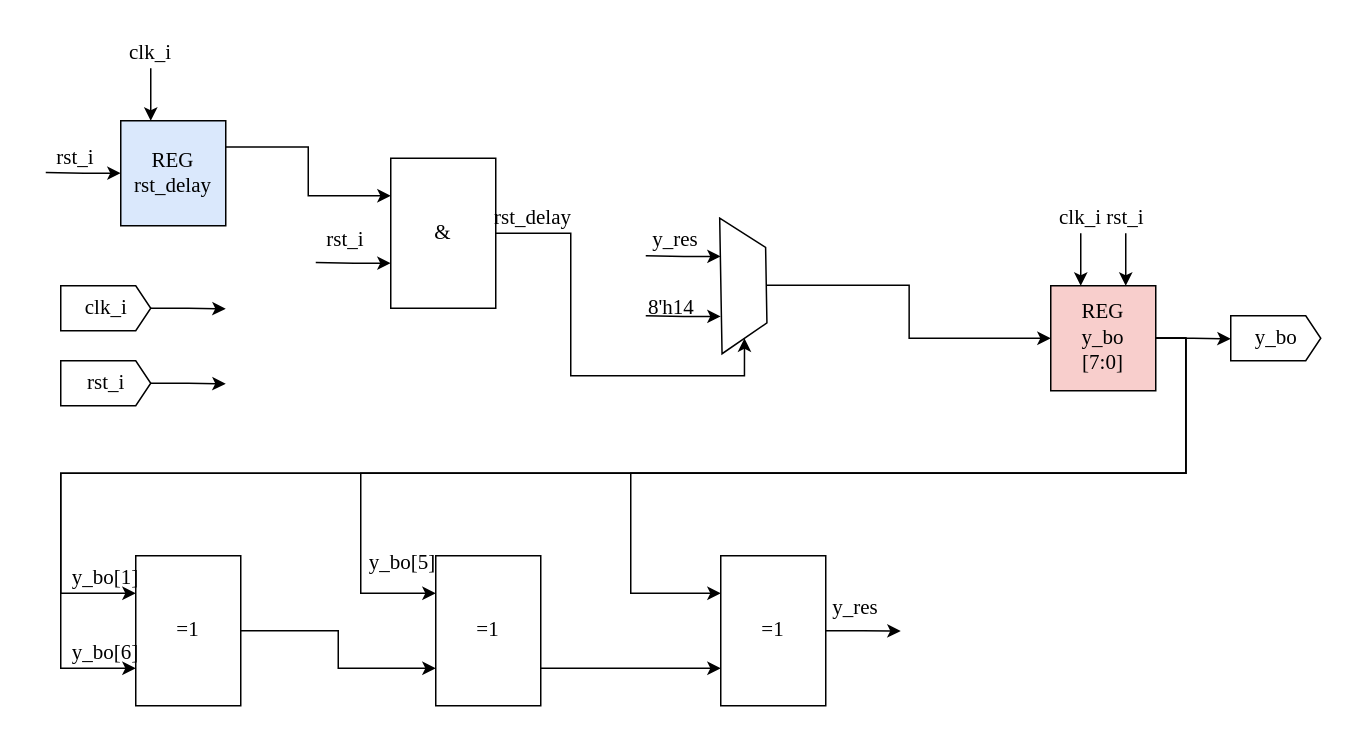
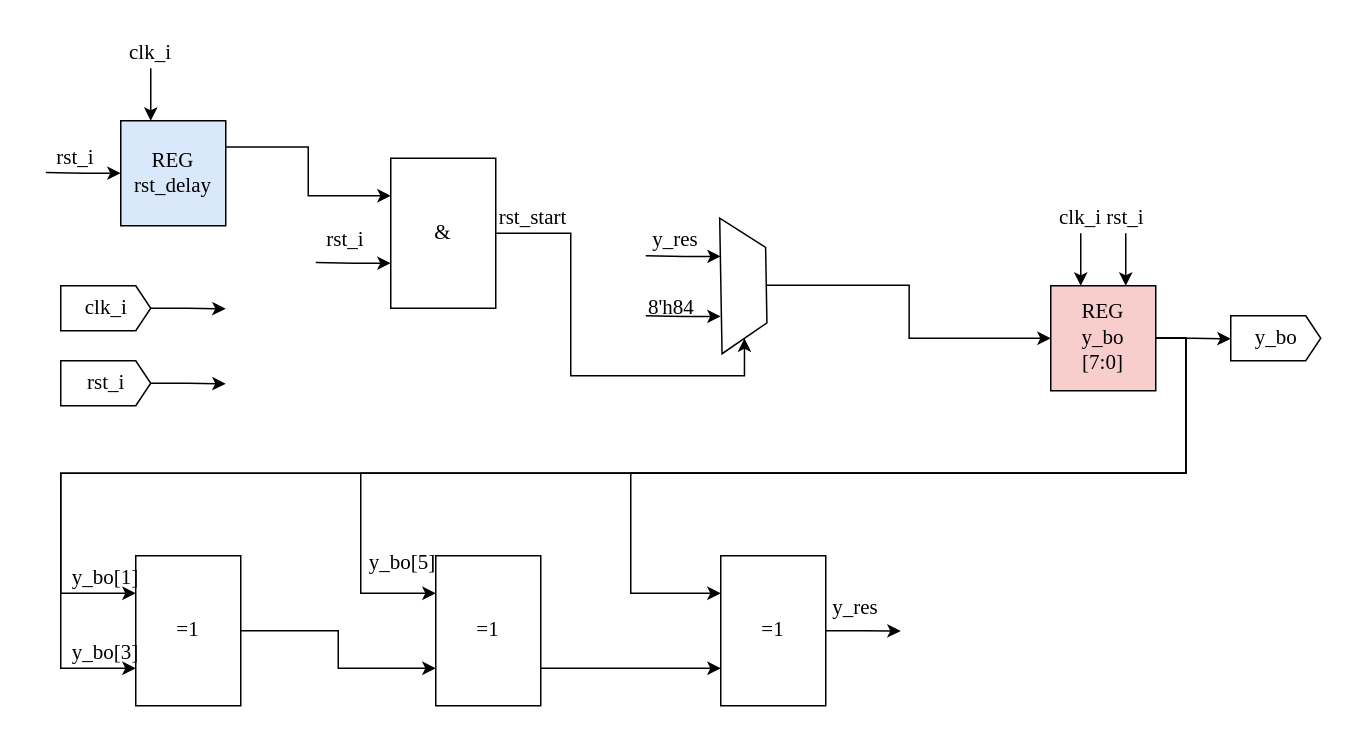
  <mxCell id="0" />
  <mxCell id="1" parent="0" />
  <mxCell id="2" style="edgeStyle=orthogonalEdgeStyle;rounded=0;orthogonalLoop=1;jettySize=auto;html=1;exitX=1;exitY=0.5;exitDx=0;exitDy=0;exitPerimeter=0;fontFamily=Times New Roman;fontSize=14;" edge="1" parent="1" source="3"><mxGeometry relative="1" as="geometry"><mxPoint x="150" y="205.412" as="targetPoint" /></mxGeometry></mxCell>
  <mxCell id="3" value="clk_i" style="html=1;shadow=0;dashed=0;align=center;verticalAlign=middle;shape=mxgraph.arrows2.arrow;dy=0;dx=10;notch=0;fontFamily=Times New Roman;fontSize=14;" vertex="1" parent="1"><mxGeometry x="40" y="190" width="60" height="30" as="geometry" /></mxCell>
  <mxCell id="4" style="edgeStyle=orthogonalEdgeStyle;rounded=0;orthogonalLoop=1;jettySize=auto;html=1;exitX=1;exitY=0.5;exitDx=0;exitDy=0;exitPerimeter=0;fontFamily=Times New Roman;fontSize=14;" edge="1" parent="1" source="5"><mxGeometry relative="1" as="geometry"><mxPoint x="150" y="255.412" as="targetPoint" /></mxGeometry></mxCell>
  <mxCell id="5" value="rst_i" style="html=1;shadow=0;dashed=0;align=center;verticalAlign=middle;shape=mxgraph.arrows2.arrow;dy=0;dx=10;notch=0;fontFamily=Times New Roman;fontSize=14;" vertex="1" parent="1"><mxGeometry x="40" y="240" width="60" height="30" as="geometry" /></mxCell>
  <mxCell id="6" style="edgeStyle=orthogonalEdgeStyle;rounded=0;orthogonalLoop=1;jettySize=auto;html=1;exitX=1;exitY=0.25;exitDx=0;exitDy=0;entryX=0;entryY=0.25;entryDx=0;entryDy=0;fontFamily=Times New Roman;fontSize=14;" edge="1" parent="1" source="7" target="12"><mxGeometry relative="1" as="geometry" /></mxCell>
  <mxCell id="7" value="REG&lt;div style=&quot;font-size: 14px;&quot;&gt;rst_delay&lt;/div&gt;" style="whiteSpace=wrap;html=1;aspect=fixed;fontFamily=Times New Roman;fontSize=14;fillColor=#dae8fc;" vertex="1" parent="1"><mxGeometry x="80" y="80" width="70" height="70" as="geometry" /></mxCell>
  <mxCell id="8" style="edgeStyle=orthogonalEdgeStyle;rounded=0;orthogonalLoop=1;jettySize=auto;html=1;fontFamily=Times New Roman;fontSize=14;" edge="1" parent="1"><mxGeometry relative="1" as="geometry"><mxPoint x="100" y="80" as="targetPoint" /><mxPoint x="100" y="45" as="sourcePoint" /></mxGeometry></mxCell>
  <mxCell id="9" value="clk_i" style="text;html=1;align=center;verticalAlign=middle;whiteSpace=wrap;rounded=0;fontFamily=Times New Roman;fontSize=14;" vertex="1" parent="1"><mxGeometry x="70" y="20" width="60" height="30" as="geometry" /></mxCell>
  <mxCell id="10" value="rst_i" style="text;html=1;align=center;verticalAlign=middle;whiteSpace=wrap;rounded=0;fontFamily=Times New Roman;fontSize=14;" vertex="1" parent="1"><mxGeometry x="20" y="90" width="60" height="30" as="geometry" /></mxCell>
  <mxCell id="11" style="edgeStyle=orthogonalEdgeStyle;rounded=0;orthogonalLoop=1;jettySize=auto;html=1;exitX=1;exitY=0.5;exitDx=0;exitDy=0;entryX=1;entryY=0.5;entryDx=0;entryDy=0;fontFamily=Times New Roman;fontSize=14;" edge="1" parent="1" source="12" target="29"><mxGeometry relative="1" as="geometry"><mxPoint x="380" y="155" as="targetPoint" /><Array as="points"><mxPoint x="380" y="155" /><mxPoint x="380" y="250" /><mxPoint x="496" y="250" /></Array></mxGeometry></mxCell>
  <mxCell id="12" value="&amp;amp;" style="rounded=0;whiteSpace=wrap;html=1;fontFamily=Times New Roman;fontSize=14;" vertex="1" parent="1"><mxGeometry x="260" y="105" width="70" height="100" as="geometry" /></mxCell>
  <mxCell id="13" style="edgeStyle=orthogonalEdgeStyle;rounded=0;orthogonalLoop=1;jettySize=auto;html=1;exitX=1;exitY=0.5;exitDx=0;exitDy=0;exitPerimeter=0;fontFamily=Times New Roman;fontSize=14;" edge="1" parent="1"><mxGeometry relative="1" as="geometry"><mxPoint x="80" y="114.912" as="targetPoint" /><mxPoint x="30" y="114.5" as="sourcePoint" /></mxGeometry></mxCell>
- <mxCell id="14" value="rst_delay" style="text;html=1;align=center;verticalAlign=middle;whiteSpace=wrap;rounded=0;fontFamily=Times New Roman;fontSize=14;" vertex="1" parent="1"><mxGeometry x="325" y="130" width="60" height="30" as="geometry" /></mxCell>
+ <mxCell id="14" value="rst_start" style="text;html=1;align=center;verticalAlign=middle;whiteSpace=wrap;rounded=0;fontFamily=Times New Roman;fontSize=14;" vertex="1" parent="1"><mxGeometry x="325" y="130" width="60" height="30" as="geometry" /></mxCell>
  <mxCell id="15" value="rst_i" style="text;html=1;align=center;verticalAlign=middle;whiteSpace=wrap;rounded=0;fontFamily=Times New Roman;fontSize=14;" vertex="1" parent="1"><mxGeometry x="200" y="144.73" width="60" height="30" as="geometry" /></mxCell>
  <mxCell id="16" style="edgeStyle=orthogonalEdgeStyle;rounded=0;orthogonalLoop=1;jettySize=auto;html=1;exitX=1;exitY=0.5;exitDx=0;exitDy=0;exitPerimeter=0;fontFamily=Times New Roman;fontSize=14;" edge="1" parent="1"><mxGeometry relative="1" as="geometry"><mxPoint x="260" y="174.912" as="targetPoint" /><mxPoint x="210" y="174.5" as="sourcePoint" /></mxGeometry></mxCell>
  <mxCell id="17" style="edgeStyle=orthogonalEdgeStyle;rounded=0;orthogonalLoop=1;jettySize=auto;html=1;exitX=1;exitY=0.5;exitDx=0;exitDy=0;fontFamily=Times New Roman;fontSize=14;" edge="1" parent="1" source="22"><mxGeometry relative="1" as="geometry"><mxPoint x="820" y="225.412" as="targetPoint" /></mxGeometry></mxCell>
  <mxCell id="18" style="edgeStyle=orthogonalEdgeStyle;rounded=0;orthogonalLoop=1;jettySize=auto;html=1;exitX=1;exitY=0.5;exitDx=0;exitDy=0;entryX=0;entryY=0.25;entryDx=0;entryDy=0;fontFamily=Times New Roman;fontSize=14;" edge="1" parent="1" source="22" target="35"><mxGeometry relative="1" as="geometry"><Array as="points"><mxPoint x="790" y="225" /><mxPoint x="790" y="315" /><mxPoint x="40" y="315" /><mxPoint x="40" y="395" /></Array></mxGeometry></mxCell>
  <mxCell id="19" style="edgeStyle=orthogonalEdgeStyle;rounded=0;orthogonalLoop=1;jettySize=auto;html=1;exitX=1;exitY=0.5;exitDx=0;exitDy=0;entryX=0;entryY=0.75;entryDx=0;entryDy=0;fontFamily=Times New Roman;fontSize=14;" edge="1" parent="1" source="22" target="35"><mxGeometry relative="1" as="geometry"><Array as="points"><mxPoint x="790" y="225" /><mxPoint x="790" y="315" /><mxPoint x="40" y="315" /><mxPoint x="40" y="445" /></Array></mxGeometry></mxCell>
  <mxCell id="20" style="edgeStyle=orthogonalEdgeStyle;rounded=0;orthogonalLoop=1;jettySize=auto;html=1;exitX=1;exitY=0.5;exitDx=0;exitDy=0;entryX=0;entryY=0.25;entryDx=0;entryDy=0;fontFamily=Times New Roman;fontSize=14;" edge="1" parent="1" source="22" target="39"><mxGeometry relative="1" as="geometry"><Array as="points"><mxPoint x="790" y="225" /><mxPoint x="790" y="315" /><mxPoint x="240" y="315" /><mxPoint x="240" y="395" /></Array></mxGeometry></mxCell>
  <mxCell id="21" style="edgeStyle=orthogonalEdgeStyle;rounded=0;orthogonalLoop=1;jettySize=auto;html=1;exitX=1;exitY=0.5;exitDx=0;exitDy=0;entryX=0;entryY=0.25;entryDx=0;entryDy=0;fontFamily=Times New Roman;fontSize=14;" edge="1" parent="1" source="22" target="42"><mxGeometry relative="1" as="geometry"><Array as="points"><mxPoint x="790" y="225" /><mxPoint x="790" y="315" /><mxPoint x="420" y="315" /><mxPoint x="420" y="395" /></Array></mxGeometry></mxCell>
  <mxCell id="22" value="REG&lt;div style=&quot;font-size: 14px;&quot;&gt;y_bo&lt;/div&gt;&lt;div style=&quot;font-size: 14px;&quot;&gt;[7:0]&lt;/div&gt;" style="whiteSpace=wrap;html=1;aspect=fixed;fontFamily=Times New Roman;fontSize=14;fillColor=#f8cecc;" vertex="1" parent="1"><mxGeometry x="700" y="190" width="70" height="70" as="geometry" /></mxCell>
  <mxCell id="23" style="edgeStyle=orthogonalEdgeStyle;rounded=0;orthogonalLoop=1;jettySize=auto;html=1;fontFamily=Times New Roman;fontSize=14;" edge="1" parent="1"><mxGeometry relative="1" as="geometry"><mxPoint x="720" y="190" as="targetPoint" /><mxPoint x="720" y="155" as="sourcePoint" /></mxGeometry></mxCell>
  <mxCell id="24" value="clk_i" style="text;html=1;align=center;verticalAlign=middle;whiteSpace=wrap;rounded=0;fontFamily=Times New Roman;fontSize=14;" vertex="1" parent="1"><mxGeometry x="690" y="130" width="60" height="30" as="geometry" /></mxCell>
  <mxCell id="25" style="edgeStyle=orthogonalEdgeStyle;rounded=0;orthogonalLoop=1;jettySize=auto;html=1;fontFamily=Times New Roman;fontSize=14;" edge="1" parent="1"><mxGeometry relative="1" as="geometry"><mxPoint x="750" y="190" as="targetPoint" /><mxPoint x="750" y="155" as="sourcePoint" /></mxGeometry></mxCell>
  <mxCell id="26" value="rst_i" style="text;html=1;align=center;verticalAlign=middle;whiteSpace=wrap;rounded=0;fontFamily=Times New Roman;fontSize=14;" vertex="1" parent="1"><mxGeometry x="720" y="130" width="60" height="30" as="geometry" /></mxCell>
  <mxCell id="27" value="y_bo" style="html=1;shadow=0;dashed=0;align=center;verticalAlign=middle;shape=mxgraph.arrows2.arrow;dy=0;dx=10;notch=0;fontFamily=Times New Roman;fontSize=14;" vertex="1" parent="1"><mxGeometry x="820" y="210" width="60" height="30" as="geometry" /></mxCell>
  <mxCell id="28" style="edgeStyle=orthogonalEdgeStyle;rounded=0;orthogonalLoop=1;jettySize=auto;html=1;exitX=0.5;exitY=0;exitDx=0;exitDy=0;entryX=0;entryY=0.5;entryDx=0;entryDy=0;fontFamily=Times New Roman;fontSize=14;" edge="1" parent="1" source="29" target="22"><mxGeometry relative="1" as="geometry" /></mxCell>
  <mxCell id="29" value="" style="shape=trapezoid;perimeter=trapezoidPerimeter;whiteSpace=wrap;html=1;fixedSize=1;rotation=89;fontFamily=Times New Roman;fontSize=14;" vertex="1" parent="1"><mxGeometry x="450" y="174.73" width="90.43" height="30.27" as="geometry" /></mxCell>
  <mxCell id="30" style="edgeStyle=orthogonalEdgeStyle;rounded=0;orthogonalLoop=1;jettySize=auto;html=1;exitX=1;exitY=0.5;exitDx=0;exitDy=0;exitPerimeter=0;fontFamily=Times New Roman;fontSize=14;" edge="1" parent="1"><mxGeometry relative="1" as="geometry"><mxPoint x="480" y="210.412" as="targetPoint" /><mxPoint x="430" y="210" as="sourcePoint" /></mxGeometry></mxCell>
  <mxCell id="31" style="edgeStyle=orthogonalEdgeStyle;rounded=0;orthogonalLoop=1;jettySize=auto;html=1;exitX=1;exitY=0.5;exitDx=0;exitDy=0;exitPerimeter=0;fontFamily=Times New Roman;fontSize=14;" edge="1" parent="1"><mxGeometry relative="1" as="geometry"><mxPoint x="480" y="170.412" as="targetPoint" /><mxPoint x="430" y="170" as="sourcePoint" /></mxGeometry></mxCell>
- <mxCell id="32" value="8'h14" style="text;whiteSpace=wrap;fontFamily=Times New Roman;fontSize=14;" vertex="1" parent="1"><mxGeometry x="430" y="190" width="60" height="40" as="geometry" /></mxCell>
+ <mxCell id="32" value="8'h84" style="text;whiteSpace=wrap;fontFamily=Times New Roman;fontSize=14;" vertex="1" parent="1"><mxGeometry x="430" y="190" width="60" height="40" as="geometry" /></mxCell>
  <mxCell id="33" value="y_res" style="text;html=1;align=center;verticalAlign=middle;whiteSpace=wrap;rounded=0;fontFamily=Times New Roman;fontSize=14;" vertex="1" parent="1"><mxGeometry x="420" y="144.73" width="60" height="30" as="geometry" /></mxCell>
  <mxCell id="34" style="edgeStyle=orthogonalEdgeStyle;rounded=0;orthogonalLoop=1;jettySize=auto;html=1;exitX=1;exitY=0.5;exitDx=0;exitDy=0;entryX=0;entryY=0.75;entryDx=0;entryDy=0;fontFamily=Times New Roman;fontSize=14;" edge="1" parent="1" source="35" target="39"><mxGeometry relative="1" as="geometry" /></mxCell>
  <mxCell id="35" value="=1" style="rounded=0;whiteSpace=wrap;html=1;fontFamily=Times New Roman;fontSize=14;" vertex="1" parent="1"><mxGeometry x="90" y="370" width="70" height="100" as="geometry" /></mxCell>
  <mxCell id="36" value="y_bo[1]" style="text;html=1;align=center;verticalAlign=middle;whiteSpace=wrap;rounded=0;fontFamily=Times New Roman;fontSize=14;" vertex="1" parent="1"><mxGeometry x="40" y="370" width="60" height="30" as="geometry" /></mxCell>
- <mxCell id="37" value="y_bo[6]" style="text;html=1;align=center;verticalAlign=middle;whiteSpace=wrap;rounded=0;fontFamily=Times New Roman;fontSize=14;" vertex="1" parent="1"><mxGeometry x="40" y="420" width="60" height="30" as="geometry" /></mxCell>
+ <mxCell id="37" value="y_bo[3]" style="text;html=1;align=center;verticalAlign=middle;whiteSpace=wrap;rounded=0;fontFamily=Times New Roman;fontSize=14;" vertex="1" parent="1"><mxGeometry x="40" y="420" width="60" height="30" as="geometry" /></mxCell>
  <mxCell id="38" style="edgeStyle=orthogonalEdgeStyle;rounded=0;orthogonalLoop=1;jettySize=auto;html=1;exitX=1;exitY=0.75;exitDx=0;exitDy=0;entryX=0;entryY=0.75;entryDx=0;entryDy=0;fontFamily=Times New Roman;fontSize=14;" edge="1" parent="1" source="39" target="42"><mxGeometry relative="1" as="geometry" /></mxCell>
  <mxCell id="39" value="=1" style="rounded=0;whiteSpace=wrap;html=1;fontFamily=Times New Roman;fontSize=14;" vertex="1" parent="1"><mxGeometry x="290" y="370" width="70" height="100" as="geometry" /></mxCell>
  <mxCell id="40" value="y_bo[5]" style="text;html=1;align=center;verticalAlign=middle;whiteSpace=wrap;rounded=0;fontFamily=Times New Roman;fontSize=14;" vertex="1" parent="1"><mxGeometry x="238" y="360" width="60" height="30" as="geometry" /></mxCell>
  <mxCell id="41" style="edgeStyle=orthogonalEdgeStyle;rounded=0;orthogonalLoop=1;jettySize=auto;html=1;exitX=1;exitY=0.5;exitDx=0;exitDy=0;fontFamily=Times New Roman;fontSize=14;" edge="1" parent="1" source="42"><mxGeometry relative="1" as="geometry"><mxPoint x="600" y="420.154" as="targetPoint" /></mxGeometry></mxCell>
  <mxCell id="42" value="=1" style="rounded=0;whiteSpace=wrap;html=1;fontFamily=Times New Roman;fontSize=14;" vertex="1" parent="1"><mxGeometry x="480" y="370" width="70" height="100" as="geometry" /></mxCell>
  <mxCell id="43" value="y_res" style="text;html=1;align=center;verticalAlign=middle;whiteSpace=wrap;rounded=0;fontFamily=Times New Roman;fontSize=14;" vertex="1" parent="1"><mxGeometry x="540.43" y="390" width="60" height="30" as="geometry" /></mxCell>
